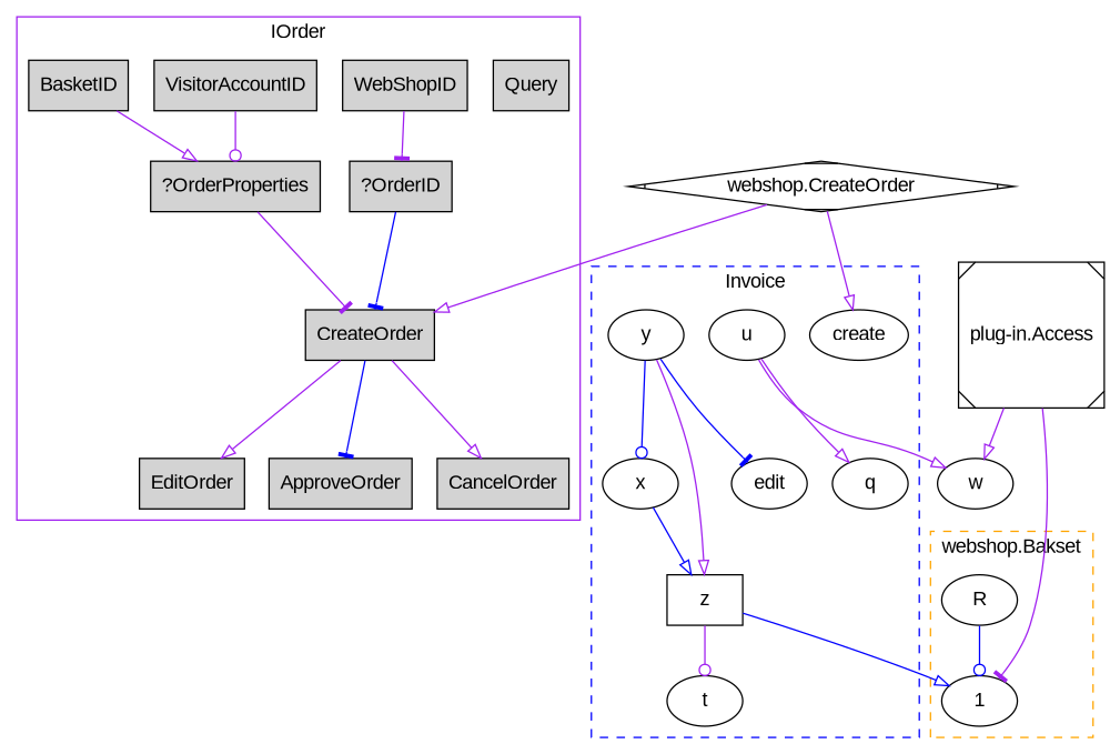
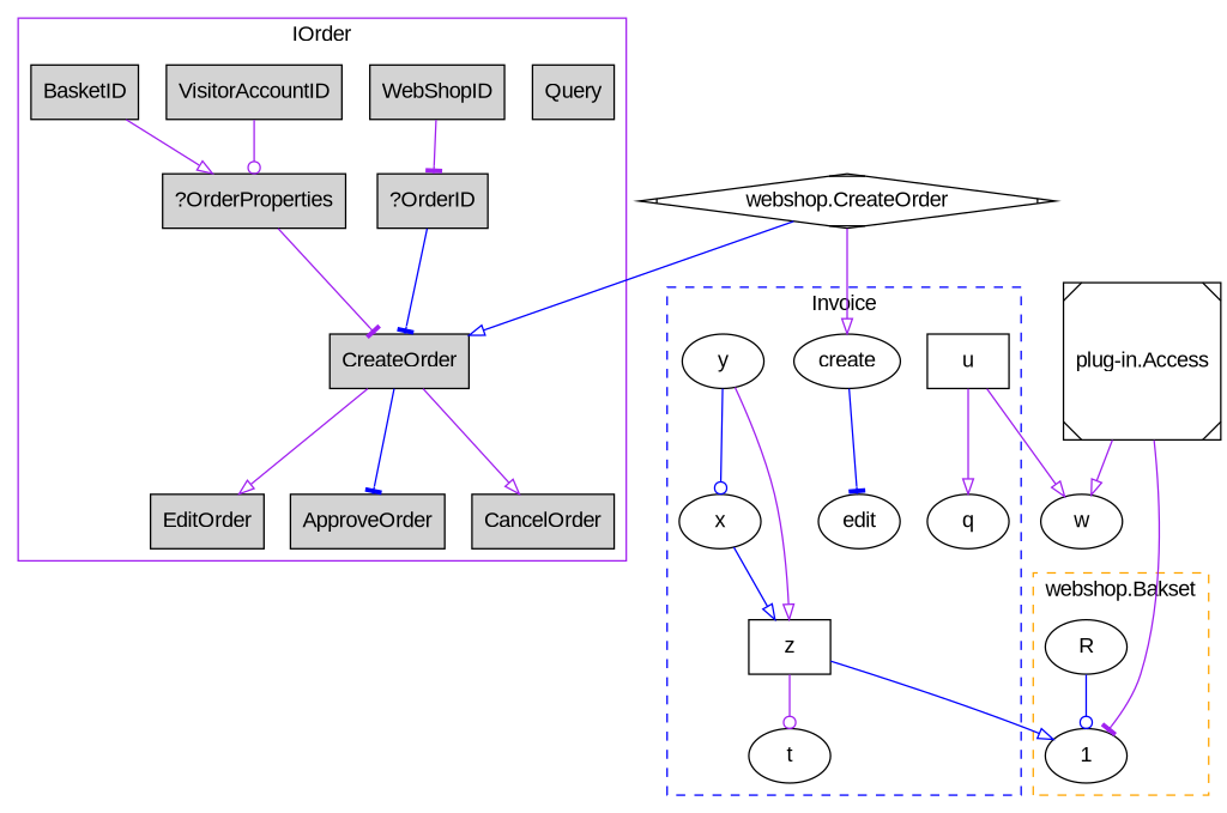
  digraph {
    fontname="Liberation Sans"
    node [fontname="Liberation Sans" shape=box]
    edge [arrowhead=onormal color=purple fontname="Liberation Sans"]
    CreateOrder [style=filled]
    EditOrder [style=filled]
    ApproveOrder [style=filled]
    CancelOrder [style=filled]
    Query [style=filled]
    "?OrderID" [style=filled]
    "?OrderProperties" [style=filled]
    VisitorAccountID [style=filled]
    WebShopID [style=filled]
    BasketID [style=filled]
    create [shape=""]
    edit [shape=""]
    x [shape=""]
    z
    y [shape=""]
    q [shape=""]
-   u [shape=""]
+   u
    t [shape=""]
    1 [shape=""]
    R [shape=""]
    w [shape=""]
    "webshop.CreateOrder" [shape=Mdiamond]
    "plug-in.Access" [shape=Msquare]
    subgraph cluster_1 {
      color=purple
      label=IOrder
      CreateOrder
      EditOrder
      ApproveOrder
      CancelOrder
      Query
      "?OrderID"
      "?OrderProperties"
      VisitorAccountID
      WebShopID
      BasketID
    }
    subgraph cluster_2 {
      color=blue
      label=Invoice
      style=dashed
      create
      edit
      x
      z
      y
      q
      u
      t
    }
    subgraph cluster_3 {
      color=orange
      label="webshop.Bakset"
      style=dashed
      1
      R
    }
    CreateOrder -> EditOrder
    CreateOrder -> ApproveOrder [arrowhead=tee color=blue]
    CreateOrder -> CancelOrder
    "?OrderID" -> CreateOrder [arrowhead=tee color=blue]
    "?OrderProperties" -> CreateOrder [arrowhead=tee]
    VisitorAccountID -> "?OrderProperties" [arrowhead=odot]
    WebShopID -> "?OrderID" [arrowhead=tee]
    BasketID -> "?OrderProperties"
-   y -> edit [arrowhead=tee color=blue]
+   create -> edit [arrowhead=tee color=blue]
    x -> z [color=blue]
    z -> t [arrowhead=odot]
    z -> 1 [color=blue]
    y -> x [arrowhead=odot color=blue]
    y -> z
    u -> q
    u -> w
    R -> 1 [arrowhead=odot color=blue]
-   "webshop.CreateOrder" -> CreateOrder
+   "webshop.CreateOrder" -> CreateOrder [color=blue]
    "webshop.CreateOrder" -> create
    "plug-in.Access" -> 1 [arrowhead=tee]
    "plug-in.Access" -> w
  }
